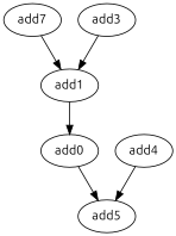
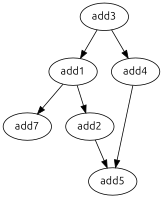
  strict digraph {
    fontname=Ubuntu
    node [fontname=Ubuntu opcode=add]
    edge [fontname=Ubuntu]
    n1 [label=add7]
    add1
-   add2 [label=add0]
+   add2
    add5
    add3
    add4
-   n1 -> add1
+   add1 -> n1
    add1 -> add2
    add2 -> add5
    add3 -> add1
+   add3 -> add4
    add4 -> add5
  }
